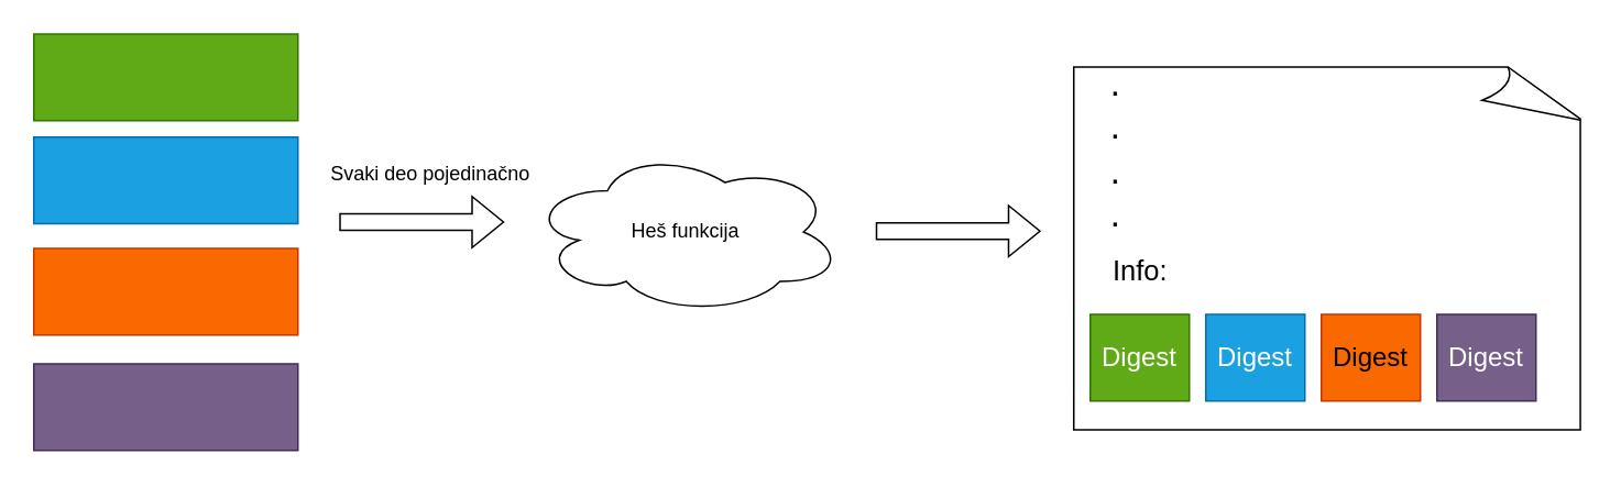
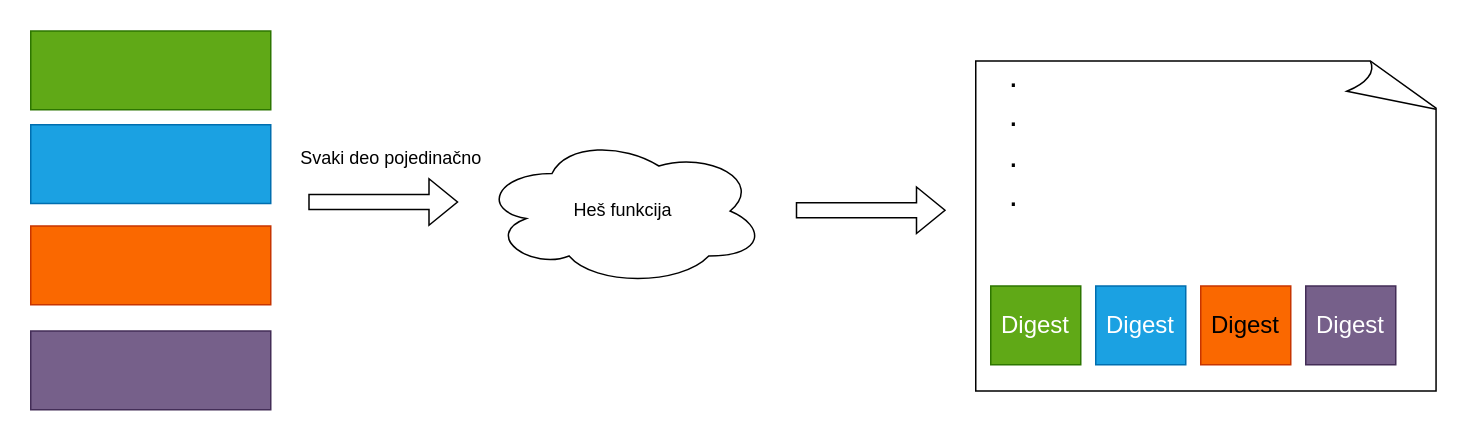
  <mxCell id="0" />
  <mxCell id="1" parent="0" />
  <mxCell id="2" value="" style="rounded=0;whiteSpace=wrap;html=1;fillColor=#60a917;strokeColor=#2D7600;fontColor=#ffffff;movable=1;resizable=1;rotatable=1;deletable=1;editable=1;locked=0;connectable=1;container=0;" vertex="1" parent="1"><mxGeometry x="20" y="20" width="160" height="52.5" as="geometry" /></mxCell>
  <mxCell id="3" value="" style="rounded=0;whiteSpace=wrap;html=1;fillColor=#1ba1e2;strokeColor=#006EAF;fontColor=#ffffff;movable=1;resizable=1;rotatable=1;deletable=1;editable=1;locked=0;connectable=1;container=0;" vertex="1" parent="1"><mxGeometry x="20" y="82.5" width="160" height="52.5" as="geometry" /></mxCell>
  <mxCell id="4" value="" style="rounded=0;whiteSpace=wrap;html=1;fillColor=#fa6800;strokeColor=#C73500;fontColor=#000000;movable=1;resizable=1;rotatable=1;deletable=1;editable=1;locked=0;connectable=1;container=0;" vertex="1" parent="1"><mxGeometry x="20" y="150" width="160" height="52.5" as="geometry" /></mxCell>
  <mxCell id="5" value="" style="rounded=0;whiteSpace=wrap;html=1;fillColor=#76608a;strokeColor=#432D57;fontColor=#ffffff;movable=1;resizable=1;rotatable=1;deletable=1;editable=1;locked=0;connectable=1;container=0;" vertex="1" parent="1"><mxGeometry x="20" y="220" width="160" height="52.5" as="geometry" /></mxCell>
  <mxCell id="6" value="" style="shape=flexArrow;endArrow=classic;html=1;rounded=0;" edge="1" parent="1"><mxGeometry width="50" height="50" relative="1" as="geometry"><mxPoint x="205" y="134" as="sourcePoint" /><mxPoint x="305" y="134" as="targetPoint" /></mxGeometry></mxCell>
  <mxCell id="7" value="Heš funkcija" style="ellipse;shape=cloud;whiteSpace=wrap;html=1;" vertex="1" parent="1"><mxGeometry x="320" y="90" width="190" height="100" as="geometry" /></mxCell>
  <mxCell id="8" value="" style="whiteSpace=wrap;html=1;shape=mxgraph.basic.document" vertex="1" parent="1"><mxGeometry x="650" y="40" width="310" height="220" as="geometry" /></mxCell>
  <mxCell id="9" value="" style="group" vertex="1" connectable="0" parent="1"><mxGeometry x="660" y="190" width="270" height="52.5" as="geometry" /></mxCell>
  <mxCell id="10" value="&lt;font style=&quot;font-size: 16px;&quot;&gt;Digest&lt;/font&gt;" style="rounded=0;whiteSpace=wrap;html=1;fillColor=#60a917;strokeColor=#2D7600;fontColor=#ffffff;movable=1;resizable=1;rotatable=1;deletable=1;editable=1;locked=0;connectable=1;container=0;" vertex="1" parent="9"><mxGeometry width="60" height="52.5" as="geometry" /></mxCell>
  <mxCell id="11" value="&lt;font style=&quot;font-size: 16px;&quot;&gt;Digest&lt;/font&gt;" style="rounded=0;whiteSpace=wrap;html=1;fillColor=#1ba1e2;strokeColor=#006EAF;fontColor=#ffffff;movable=1;resizable=1;rotatable=1;deletable=1;editable=1;locked=0;connectable=1;container=0;" vertex="1" parent="9"><mxGeometry x="70" width="60" height="52.5" as="geometry" /></mxCell>
  <mxCell id="12" value="&lt;font style=&quot;font-size: 16px;&quot;&gt;Digest&lt;/font&gt;" style="rounded=0;whiteSpace=wrap;html=1;fillColor=#fa6800;strokeColor=#C73500;fontColor=#000000;movable=1;resizable=1;rotatable=1;deletable=1;editable=1;locked=0;connectable=1;container=0;" vertex="1" parent="9"><mxGeometry x="140" width="60" height="52.5" as="geometry" /></mxCell>
  <mxCell id="13" value="&lt;font style=&quot;font-size: 16px;&quot;&gt;Digest&lt;/font&gt;" style="rounded=0;whiteSpace=wrap;html=1;fillColor=#76608a;strokeColor=#432D57;fontColor=#ffffff;movable=1;resizable=1;rotatable=1;deletable=1;editable=1;locked=0;connectable=1;container=0;" vertex="1" parent="9"><mxGeometry x="210" width="60" height="52.5" as="geometry" /></mxCell>
- <mxCell id="14" value="&lt;font style=&quot;font-size: 17px;&quot;&gt;Info:&lt;/font&gt;" style="text;html=1;align=center;verticalAlign=middle;resizable=0;points=[];autosize=1;strokeColor=none;fillColor=none;" vertex="1" parent="1"><mxGeometry x="660" y="150" width="60" height="30" as="geometry" /></mxCell>
  <mxCell id="15" value="&lt;font style=&quot;font-size: 22px;&quot;&gt;.&lt;br&gt;.&lt;br&gt;.&lt;br&gt;.&lt;/font&gt;" style="text;html=1;align=center;verticalAlign=middle;resizable=0;points=[];autosize=1;strokeColor=none;fillColor=none;strokeWidth=4;perimeterSpacing=1;" vertex="1" parent="1"><mxGeometry x="660" y="30" width="30" height="120" as="geometry" /></mxCell>
  <mxCell id="16" value="" style="shape=flexArrow;endArrow=classic;html=1;rounded=0;" edge="1" parent="1"><mxGeometry width="50" height="50" relative="1" as="geometry"><mxPoint x="530" y="139.5" as="sourcePoint" /><mxPoint x="630" y="139.5" as="targetPoint" /></mxGeometry></mxCell>
  <mxCell id="17" value="Svaki deo pojedinačno" style="text;html=1;align=center;verticalAlign=middle;resizable=0;points=[];autosize=1;strokeColor=none;fillColor=none;" vertex="1" parent="1"><mxGeometry x="190" y="90" width="140" height="30" as="geometry" /></mxCell>
